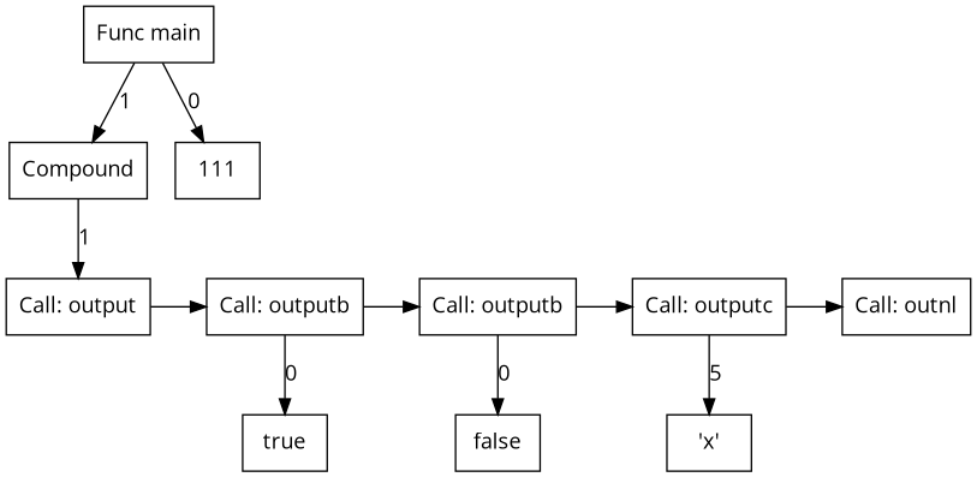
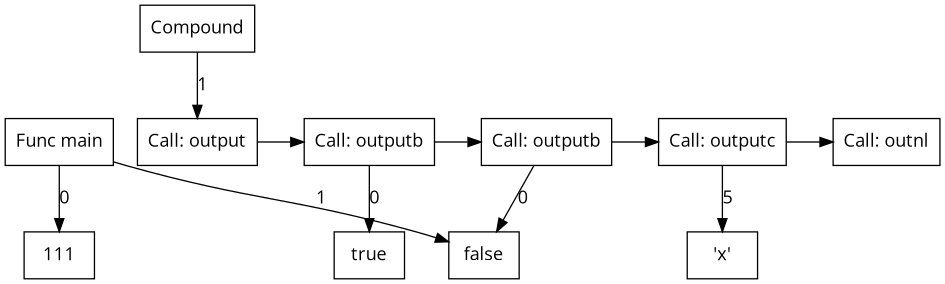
  digraph {
    fontname="Open Sans"
    node [fontname="Open Sans" shape=box]
    edge [fontname="Open Sans"]
    n1 [label="Func main"]
    n2 [label=Compound]
    n3 [label="Call: output"]
    n4 [label=111]
    n5 [label="Call: outputb"]
    n6 [label="Call: outputb"]
    n7 [label="Call: outputc"]
    n8 [label="Call: outnl"]
    n9 [label=true]
    n10 [label=false]
    n11 [label="'x'"]
    subgraph sub_1 {
      rankdir=TB
      n1
      n2
    }
    subgraph sub_2 {
      ordering=out
      rank=same
      rankdir=LR
      n2
    }
    subgraph sub_3 {
      ordering=out
      rank=same
      rankdir=LR
      n3
    }
    subgraph sub_4 {
      rankdir=TB
      n2
      n3
    }
    subgraph sub_5 {
      ordering=out
      rank=same
      rankdir=LR
      n4
    }
    subgraph sub_6 {
      rankdir=TB
      n3
      n4
    }
    subgraph sub_7 {
      rank=same
      rankdir=LR
      n3
      n5
      n6
      n7
      n8
    }
    subgraph sub_8 {
      rankdir=LR
      n3
      n5
      n6
      n7
      n8
    }
    subgraph sub_9 {
      ordering=out
      rank=same
      rankdir=LR
      n9
    }
    subgraph sub_10 {
      rankdir=TB
      n5
      n9
    }
    subgraph sub_11 {
      ordering=out
      rank=same
      rankdir=LR
      n10
    }
    subgraph sub_12 {
      rankdir=TB
      n6
      n10
    }
    subgraph sub_13 {
      ordering=out
      rank=same
      rankdir=LR
      n11
    }
    subgraph sub_14 {
      rankdir=TB
      n7
      n11
    }
-   n1 -> n2 [label=1]
+   n1 -> n10 [label=1]
    n1 -> n4 [label=0]
    n2 -> n3 [label=1]
    n3 -> n5
    n5 -> n6
    n5 -> n9 [label=0]
    n6 -> n7
    n6 -> n10 [label=0]
    n7 -> n8
    n7 -> n11 [label=5]
  }
